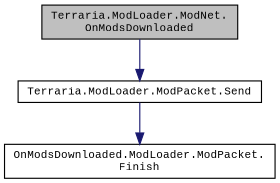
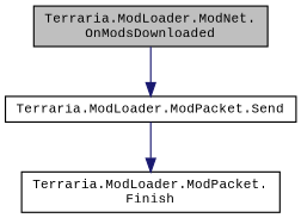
  digraph {
    fontname="Liberation Mono"
    rankdir=TB
    node [color=black fillcolor=white fontname="Liberation Mono" fontsize=10 shape=record style=filled]
    edge [color=midnightblue fontname="Liberation Mono" fontsize=10 labelfontname=Helvetica labelfontsize=10 style=solid]
    n1 [fillcolor=grey75 fontcolor=black height=0.2 label="Terraria.ModLoader.ModNet.\lOnModsDownloaded" width=0.4]
    n2 [height=0.2 label="Terraria.ModLoader.ModPacket.Send" width=0.4]
-   n3 [height=0.2 label="OnModsDownloaded.ModLoader.ModPacket.\lFinish" width=0.4]
+   n3 [height=0.2 label="Terraria.ModLoader.ModPacket.\lFinish" width=0.4]
    n1 -> n2
    n2 -> n3
  }
